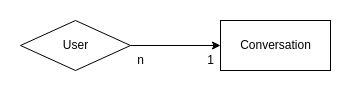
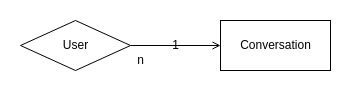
  <mxCell id="0" />
  <mxCell id="1" parent="0" />
- <mxCell id="2" style="edgeStyle=none;html=1;exitX=1;exitY=0.5;exitDx=0;exitDy=0;entryX=0;entryY=0.5;entryDx=0;entryDy=0;" edge="1" parent="1" source="3" target="4"><mxGeometry relative="1" as="geometry" /></mxCell>
+ <mxCell id="2" style="edgeStyle=none;html=1;exitX=1;exitY=0.5;exitDx=0;exitDy=0;entryX=0;entryY=0.5;entryDx=0;entryDy=0;endArrow=open;" edge="1" parent="1" source="3" target="4"><mxGeometry relative="1" as="geometry" /></mxCell>
  <mxCell id="3" value="User" style="rhombus;html=1;" vertex="1" parent="1"><mxGeometry x="20" y="20" width="110" height="50" as="geometry" /></mxCell>
  <mxCell id="4" value="Conversation" style="html=1;" vertex="1" parent="1"><mxGeometry x="220" y="20" width="110" height="50" as="geometry" /></mxCell>
- <mxCell id="5" value="1" style="text;html=1;align=center;verticalAlign=middle;resizable=0;points=[];autosize=1;strokeColor=none;fillColor=none;" vertex="1" parent="1"><mxGeometry x="200" y="50" width="20" height="20" as="geometry" /></mxCell>
+ <mxCell id="5" value="1" style="text;html=1;align=center;verticalAlign=middle;resizable=0;points=[];autosize=1;strokeColor=none;fillColor=none;" vertex="1" parent="1"><mxGeometry x="165" y="35" width="20" height="20" as="geometry" /></mxCell>
  <mxCell id="6" value="n" style="text;html=1;align=center;verticalAlign=middle;resizable=0;points=[];autosize=1;strokeColor=none;fillColor=none;" vertex="1" parent="1"><mxGeometry x="130" y="50" width="20" height="20" as="geometry" /></mxCell>
